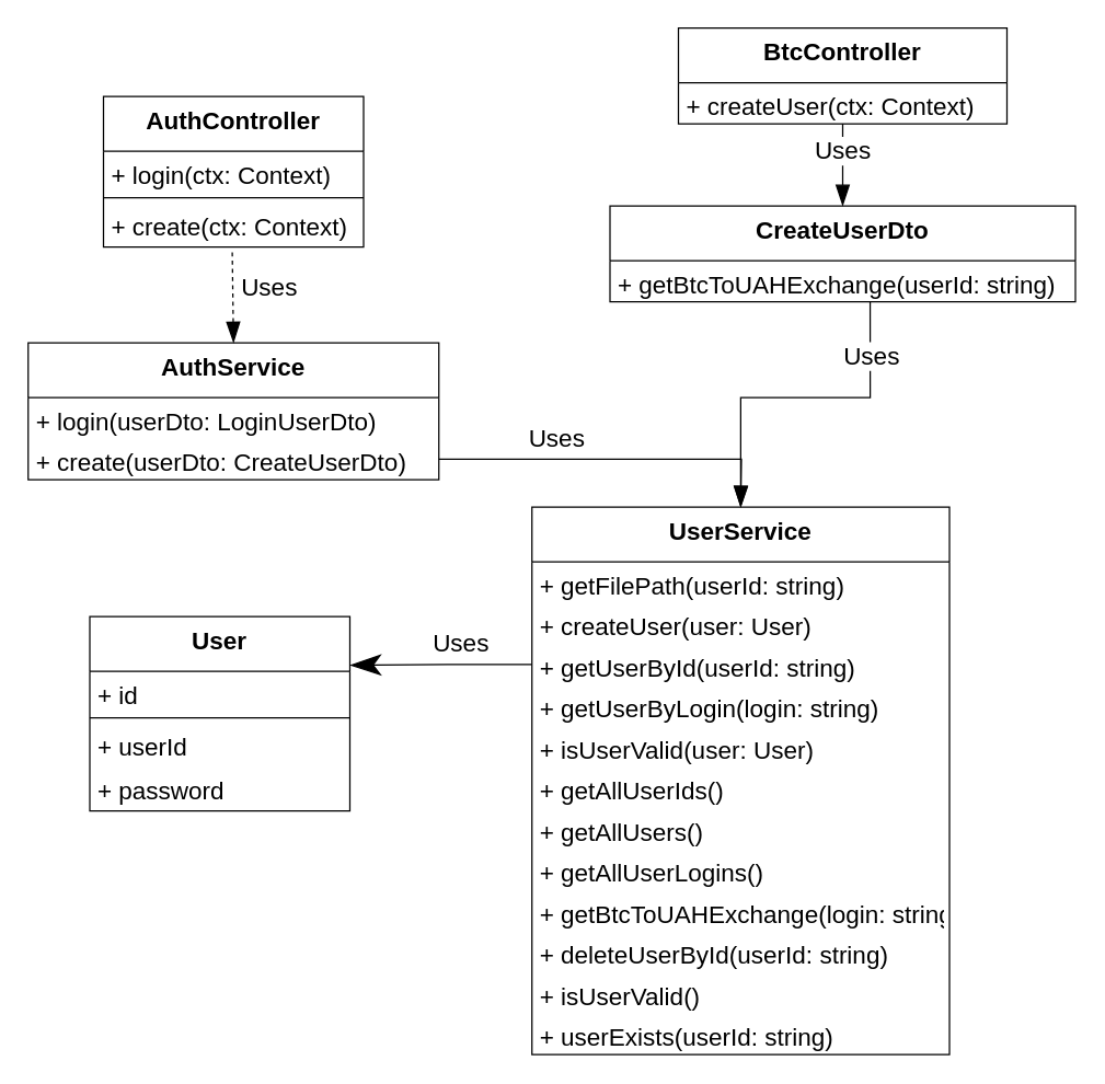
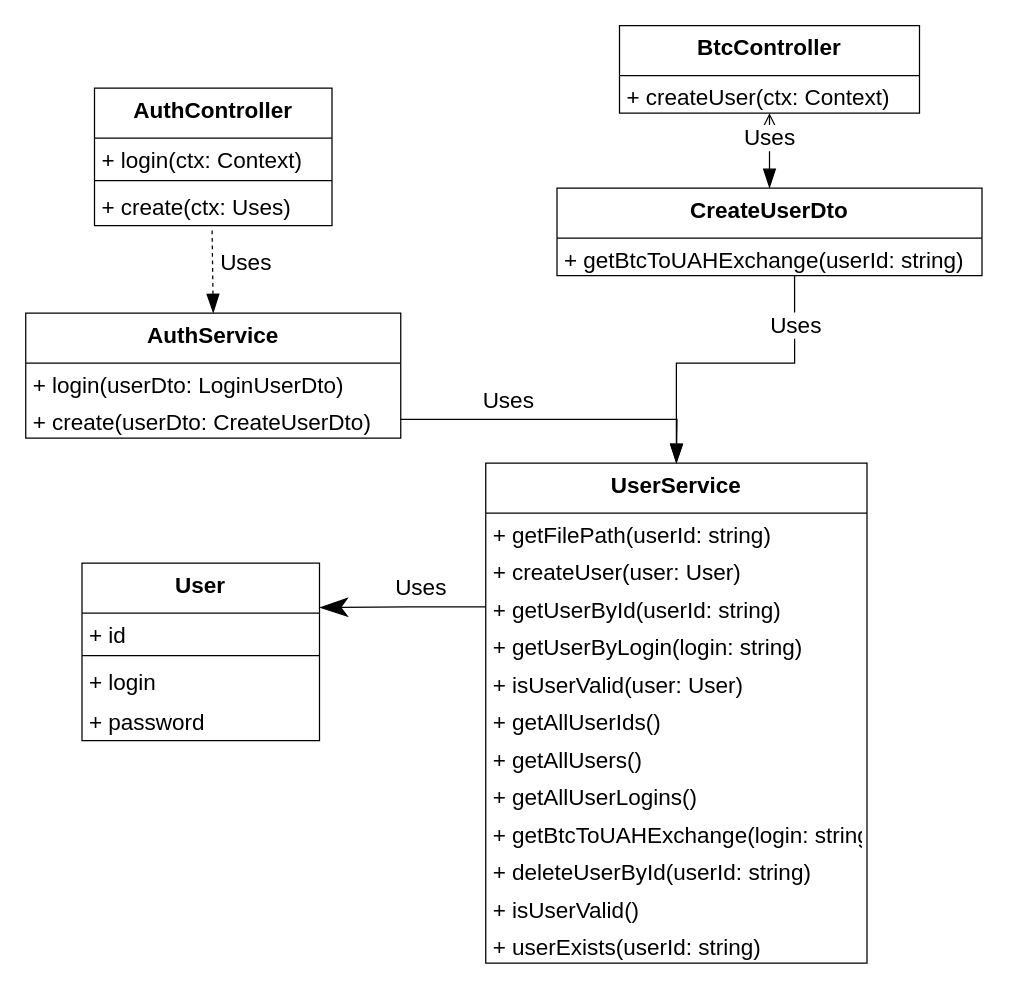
  <mxCell id="0" />
  <mxCell id="1" parent="0" />
  <mxCell id="2" value="BtcController" style="swimlane;fontStyle=1;align=center;verticalAlign=top;childLayout=stackLayout;horizontal=1;startSize=40;horizontalStack=0;resizeParent=1;resizeParentMax=0;resizeLast=0;collapsible=1;marginBottom=0;fontSize=18;" vertex="1" parent="1"><mxGeometry x="495" y="20" width="240" height="70" as="geometry" /></mxCell>
  <mxCell id="3" value="+ createUser(ctx: Context) " style="text;strokeColor=none;fillColor=none;align=left;verticalAlign=top;spacingLeft=4;spacingRight=4;overflow=hidden;rotatable=0;points=[[0,0.5],[1,0.5]];portConstraint=eastwest;fontSize=18;" vertex="1" parent="2"><mxGeometry y="40" width="240" height="30" as="geometry" /></mxCell>
  <mxCell id="4" value="AuthController" style="swimlane;fontStyle=1;align=center;verticalAlign=top;childLayout=stackLayout;horizontal=1;startSize=40;horizontalStack=0;resizeParent=1;resizeParentMax=0;resizeLast=0;collapsible=1;marginBottom=0;fontSize=18;" vertex="1" parent="1"><mxGeometry x="75" y="70" width="190" height="110" as="geometry" /></mxCell>
  <mxCell id="5" value="+ login(ctx: Context) " style="text;strokeColor=none;fillColor=none;align=left;verticalAlign=top;spacingLeft=4;spacingRight=4;overflow=hidden;rotatable=0;points=[[0,0.5],[1,0.5]];portConstraint=eastwest;fontSize=18;" vertex="1" parent="4"><mxGeometry y="40" width="190" height="30" as="geometry" /></mxCell>
  <mxCell id="6" value="" style="line;strokeWidth=1;fillColor=none;align=left;verticalAlign=middle;spacingTop=-1;spacingLeft=3;spacingRight=3;rotatable=0;labelPosition=right;points=[];portConstraint=eastwest;" vertex="1" parent="4"><mxGeometry y="70" width="190" height="8" as="geometry" /></mxCell>
- <mxCell id="7" value="+ create(ctx: Context)" style="text;strokeColor=none;fillColor=none;align=left;verticalAlign=top;spacingLeft=4;spacingRight=4;overflow=hidden;rotatable=0;points=[[0,0.5],[1,0.5]];portConstraint=eastwest;fontSize=18;" vertex="1" parent="4"><mxGeometry y="78" width="190" height="32" as="geometry" /></mxCell>
+ <mxCell id="7" value="+ create(ctx: Uses)" style="text;strokeColor=none;fillColor=none;align=left;verticalAlign=top;spacingLeft=4;spacingRight=4;overflow=hidden;rotatable=0;points=[[0,0.5],[1,0.5]];portConstraint=eastwest;fontSize=18;" vertex="1" parent="4"><mxGeometry y="78" width="190" height="32" as="geometry" /></mxCell>
  <mxCell id="8" value="" style="edgeStyle=orthogonalEdgeStyle;rounded=0;orthogonalLoop=1;jettySize=auto;exitX=0.5;exitY=0;exitDx=0;exitDy=0;entryX=0.559;entryY=1;entryDx=0;entryDy=0;entryPerimeter=0;fontSize=18;endArrow=none;endFill=0;startSize=13;endSize=20;startArrow=blockThin;startFill=1;labelBorderColor=none;html=1;" edge="1" parent="1" source="13" target="30"><mxGeometry relative="1" as="geometry" /></mxCell>
  <mxCell id="9" value="Uses" style="edgeLabel;html=1;align=center;verticalAlign=middle;resizable=0;points=[];fontSize=18;" vertex="1" connectable="0" parent="8"><mxGeometry x="0.575" y="-4" relative="1" as="geometry"><mxPoint x="-4" y="-12" as="offset" /></mxGeometry></mxCell>
  <mxCell id="10" value="Uses" style="edgeLabel;html=1;align=center;verticalAlign=middle;resizable=0;points=[];fontSize=18;labelBackgroundColor=#ffffff;" vertex="1" connectable="0" parent="8"><mxGeometry x="0.575" y="-4" relative="1" as="geometry"><mxPoint x="-234" y="48" as="offset" /></mxGeometry></mxCell>
  <mxCell id="11" value="Uses" style="edgeLabel;html=1;align=center;verticalAlign=middle;resizable=0;points=[];fontSize=18;" vertex="1" connectable="0" parent="8"><mxGeometry x="0.575" y="-4" relative="1" as="geometry"><mxPoint x="-304" y="198" as="offset" /></mxGeometry></mxCell>
  <mxCell id="12" value="Uses" style="edgeLabel;html=1;align=center;verticalAlign=middle;resizable=0;points=[];fontSize=18;labelBackgroundColor=#ffffff;" vertex="1" connectable="0" parent="8"><mxGeometry x="0.575" y="-4" relative="1" as="geometry"><mxPoint x="-444" y="-62" as="offset" /></mxGeometry></mxCell>
  <mxCell id="13" value="UserService" style="swimlane;fontStyle=1;align=center;verticalAlign=top;childLayout=stackLayout;horizontal=1;startSize=40;horizontalStack=0;resizeParent=1;resizeParentMax=0;resizeLast=0;collapsible=1;marginBottom=0;fontSize=18;" vertex="1" parent="1"><mxGeometry x="388" y="370" width="305" height="400" as="geometry" /></mxCell>
  <mxCell id="14" value="+ getFilePath(userId: string) " style="text;strokeColor=none;fillColor=none;align=left;verticalAlign=top;spacingLeft=4;spacingRight=4;overflow=hidden;rotatable=0;points=[[0,0.5],[1,0.5]];portConstraint=eastwest;fontSize=18;" vertex="1" parent="13"><mxGeometry y="40" width="305" height="30" as="geometry" /></mxCell>
  <mxCell id="15" value="+ createUser(user: User) " style="text;strokeColor=none;fillColor=none;align=left;verticalAlign=top;spacingLeft=4;spacingRight=4;overflow=hidden;rotatable=0;points=[[0,0.5],[1,0.5]];portConstraint=eastwest;fontSize=18;" vertex="1" parent="13"><mxGeometry y="70" width="305" height="30" as="geometry" /></mxCell>
  <mxCell id="16" value="+ getUserById(userId: string) " style="text;strokeColor=none;fillColor=none;align=left;verticalAlign=top;spacingLeft=4;spacingRight=4;overflow=hidden;rotatable=0;points=[[0,0.5],[1,0.5]];portConstraint=eastwest;fontSize=18;" vertex="1" parent="13"><mxGeometry y="100" width="305" height="30" as="geometry" /></mxCell>
  <mxCell id="17" value="+ getUserByLogin(login: string) " style="text;strokeColor=none;fillColor=none;align=left;verticalAlign=top;spacingLeft=4;spacingRight=4;overflow=hidden;rotatable=0;points=[[0,0.5],[1,0.5]];portConstraint=eastwest;fontSize=18;" vertex="1" parent="13"><mxGeometry y="130" width="305" height="30" as="geometry" /></mxCell>
  <mxCell id="18" value="+ isUserValid(user: User) " style="text;strokeColor=none;fillColor=none;align=left;verticalAlign=top;spacingLeft=4;spacingRight=4;overflow=hidden;rotatable=0;points=[[0,0.5],[1,0.5]];portConstraint=eastwest;fontSize=18;" vertex="1" parent="13"><mxGeometry y="160" width="305" height="30" as="geometry" /></mxCell>
  <mxCell id="19" value="+ getAllUserIds() " style="text;strokeColor=none;fillColor=none;align=left;verticalAlign=top;spacingLeft=4;spacingRight=4;overflow=hidden;rotatable=0;points=[[0,0.5],[1,0.5]];portConstraint=eastwest;fontSize=18;" vertex="1" parent="13"><mxGeometry y="190" width="305" height="30" as="geometry" /></mxCell>
  <mxCell id="20" value="+ getAllUsers() " style="text;strokeColor=none;fillColor=none;align=left;verticalAlign=top;spacingLeft=4;spacingRight=4;overflow=hidden;rotatable=0;points=[[0,0.5],[1,0.5]];portConstraint=eastwest;fontSize=18;" vertex="1" parent="13"><mxGeometry y="220" width="305" height="30" as="geometry" /></mxCell>
  <mxCell id="21" value="+ getAllUserLogins() " style="text;strokeColor=none;fillColor=none;align=left;verticalAlign=top;spacingLeft=4;spacingRight=4;overflow=hidden;rotatable=0;points=[[0,0.5],[1,0.5]];portConstraint=eastwest;fontSize=18;" vertex="1" parent="13"><mxGeometry y="250" width="305" height="30" as="geometry" /></mxCell>
  <mxCell id="22" value="+ getBtcToUAHExchange(login: string) " style="text;strokeColor=none;fillColor=none;align=left;verticalAlign=top;spacingLeft=4;spacingRight=4;overflow=hidden;rotatable=0;points=[[0,0.5],[1,0.5]];portConstraint=eastwest;fontSize=18;" vertex="1" parent="13"><mxGeometry y="280" width="305" height="30" as="geometry" /></mxCell>
  <mxCell id="23" value="+ deleteUserById(userId: string) " style="text;strokeColor=none;fillColor=none;align=left;verticalAlign=top;spacingLeft=4;spacingRight=4;overflow=hidden;rotatable=0;points=[[0,0.5],[1,0.5]];portConstraint=eastwest;fontSize=18;" vertex="1" parent="13"><mxGeometry y="310" width="305" height="30" as="geometry" /></mxCell>
  <mxCell id="24" value="+ isUserValid() " style="text;strokeColor=none;fillColor=none;align=left;verticalAlign=top;spacingLeft=4;spacingRight=4;overflow=hidden;rotatable=0;points=[[0,0.5],[1,0.5]];portConstraint=eastwest;fontSize=18;" vertex="1" parent="13"><mxGeometry y="340" width="305" height="30" as="geometry" /></mxCell>
  <mxCell id="25" value="+ userExists(userId: string) " style="text;strokeColor=none;fillColor=none;align=left;verticalAlign=top;spacingLeft=4;spacingRight=4;overflow=hidden;rotatable=0;points=[[0,0.5],[1,0.5]];portConstraint=eastwest;fontSize=18;" vertex="1" parent="13"><mxGeometry y="370" width="305" height="30" as="geometry" /></mxCell>
  <mxCell id="26" value="AuthService" style="swimlane;fontStyle=1;align=center;verticalAlign=top;childLayout=stackLayout;horizontal=1;startSize=40;horizontalStack=0;resizeParent=1;resizeParentMax=0;resizeLast=0;collapsible=1;marginBottom=0;fontSize=18;" vertex="1" parent="1"><mxGeometry x="20" y="250" width="300" height="100" as="geometry" /></mxCell>
  <mxCell id="27" value="+ login(userDto: LoginUserDto) " style="text;strokeColor=none;fillColor=none;align=left;verticalAlign=top;spacingLeft=4;spacingRight=4;overflow=hidden;rotatable=0;points=[[0,0.5],[1,0.5]];portConstraint=eastwest;fontSize=18;" vertex="1" parent="26"><mxGeometry y="40" width="300" height="30" as="geometry" /></mxCell>
  <mxCell id="28" value="+ create(userDto: CreateUserDto) " style="text;strokeColor=none;fillColor=none;align=left;verticalAlign=top;spacingLeft=4;spacingRight=4;overflow=hidden;rotatable=0;points=[[0,0.5],[1,0.5]];portConstraint=eastwest;fontSize=18;" vertex="1" parent="26"><mxGeometry y="70" width="300" height="30" as="geometry" /></mxCell>
  <mxCell id="29" value="CreateUserDto" style="swimlane;fontStyle=1;align=center;verticalAlign=top;childLayout=stackLayout;horizontal=1;startSize=40;horizontalStack=0;resizeParent=1;resizeParentMax=0;resizeLast=0;collapsible=1;marginBottom=0;fontSize=18;" vertex="1" parent="1"><mxGeometry x="445" y="150" width="340" height="70" as="geometry" /></mxCell>
  <mxCell id="30" value="+ getBtcToUAHExchange(userId: string) " style="text;strokeColor=none;fillColor=none;align=left;verticalAlign=top;spacingLeft=4;spacingRight=4;overflow=hidden;rotatable=0;points=[[0,0.5],[1,0.5]];portConstraint=eastwest;fontSize=18;" vertex="1" parent="29"><mxGeometry y="40" width="340" height="30" as="geometry" /></mxCell>
  <mxCell id="31" value="" style="endArrow=none;html=1;fontSize=18;exitX=0.5;exitY=0;exitDx=0;exitDy=0;startSize=13;endSize=20;endFill=0;entryX=0.495;entryY=1.063;entryDx=0;entryDy=0;entryPerimeter=0;startArrow=blockThin;startFill=1;dashed=1;" edge="1" parent="1" source="26" target="7"><mxGeometry width="50" height="50" relative="1" as="geometry"><mxPoint x="515" y="400" as="sourcePoint" /><mxPoint x="170" y="200" as="targetPoint" /></mxGeometry></mxCell>
  <mxCell id="32" value="" style="endArrow=none;html=1;fontSize=18;exitX=0.5;exitY=0;exitDx=0;exitDy=0;startSize=13;endSize=20;endFill=0;entryX=1;entryY=0.5;entryDx=0;entryDy=0;rounded=0;startArrow=blockThin;startFill=1;" edge="1" parent="1" source="13" target="28"><mxGeometry width="50" height="50" relative="1" as="geometry"><mxPoint x="435" y="429" as="sourcePoint" /><mxPoint x="437" y="360" as="targetPoint" /><Array as="points"><mxPoint x="541" y="335" /></Array></mxGeometry></mxCell>
- <mxCell id="33" value="" style="endArrow=none;html=1;fontSize=18;exitX=0.5;exitY=0;exitDx=0;exitDy=0;startSize=13;endSize=20;endFill=0;entryX=0.5;entryY=1;entryDx=0;entryDy=0;startArrow=blockThin;startFill=1;" edge="1" parent="1" source="29" target="2"><mxGeometry width="50" height="50" relative="1" as="geometry"><mxPoint x="455" y="119" as="sourcePoint" /><mxPoint x="457" y="50" as="targetPoint" /></mxGeometry></mxCell>
+ <mxCell id="33" value="" style="endArrow=open;html=1;fontSize=18;exitX=0.5;exitY=0;exitDx=0;exitDy=0;startSize=13;endSize=20;endFill=0;entryX=0.5;entryY=1;entryDx=0;entryDy=0;startArrow=blockThin;startFill=1;" edge="1" parent="1" source="29" target="2"><mxGeometry width="50" height="50" relative="1" as="geometry"><mxPoint x="455" y="119" as="sourcePoint" /><mxPoint x="457" y="50" as="targetPoint" /></mxGeometry></mxCell>
  <mxCell id="34" value="User" style="swimlane;fontStyle=1;align=center;verticalAlign=top;childLayout=stackLayout;horizontal=1;startSize=40;horizontalStack=0;resizeParent=1;resizeParentMax=0;resizeLast=0;collapsible=1;marginBottom=0;fontSize=18;" vertex="1" parent="1"><mxGeometry x="65" y="450" width="190" height="142" as="geometry" /></mxCell>
  <mxCell id="35" value="+ id " style="text;strokeColor=none;fillColor=none;align=left;verticalAlign=top;spacingLeft=4;spacingRight=4;overflow=hidden;rotatable=0;points=[[0,0.5],[1,0.5]];portConstraint=eastwest;fontSize=18;" vertex="1" parent="34"><mxGeometry y="40" width="190" height="30" as="geometry" /></mxCell>
  <mxCell id="36" value="" style="line;strokeWidth=1;fillColor=none;align=left;verticalAlign=middle;spacingTop=-1;spacingLeft=3;spacingRight=3;rotatable=0;labelPosition=right;points=[];portConstraint=eastwest;" vertex="1" parent="34"><mxGeometry y="70" width="190" height="8" as="geometry" /></mxCell>
- <mxCell id="37" value="+ userId" style="text;strokeColor=none;fillColor=none;align=left;verticalAlign=top;spacingLeft=4;spacingRight=4;overflow=hidden;rotatable=0;points=[[0,0.5],[1,0.5]];portConstraint=eastwest;fontSize=18;" vertex="1" parent="34"><mxGeometry y="78" width="190" height="32" as="geometry" /></mxCell>
+ <mxCell id="37" value="+ login" style="text;strokeColor=none;fillColor=none;align=left;verticalAlign=top;spacingLeft=4;spacingRight=4;overflow=hidden;rotatable=0;points=[[0,0.5],[1,0.5]];portConstraint=eastwest;fontSize=18;" vertex="1" parent="34"><mxGeometry y="78" width="190" height="32" as="geometry" /></mxCell>
  <mxCell id="38" value="+ password" style="text;strokeColor=none;fillColor=none;align=left;verticalAlign=top;spacingLeft=4;spacingRight=4;overflow=hidden;rotatable=0;points=[[0,0.5],[1,0.5]];portConstraint=eastwest;fontSize=18;" vertex="1" parent="34"><mxGeometry y="110" width="190" height="32" as="geometry" /></mxCell>
  <mxCell id="39" value="Uses" style="edgeLabel;html=1;align=center;verticalAlign=middle;resizable=0;points=[];fontSize=18;" vertex="1" connectable="0" parent="1"><mxGeometry x="614.999" y="109.998" as="geometry" /></mxCell>
  <mxCell id="40" style="edgeStyle=orthogonalEdgeStyle;rounded=0;orthogonalLoop=1;jettySize=auto;html=1;exitX=0;exitY=0.5;exitDx=0;exitDy=0;entryX=1;entryY=0.25;entryDx=0;entryDy=0;fontSize=18;startArrow=none;startFill=0;endArrow=classicThin;endFill=1;startSize=13;endSize=20;" edge="1" parent="1" source="16" target="34"><mxGeometry relative="1" as="geometry" /></mxCell>
